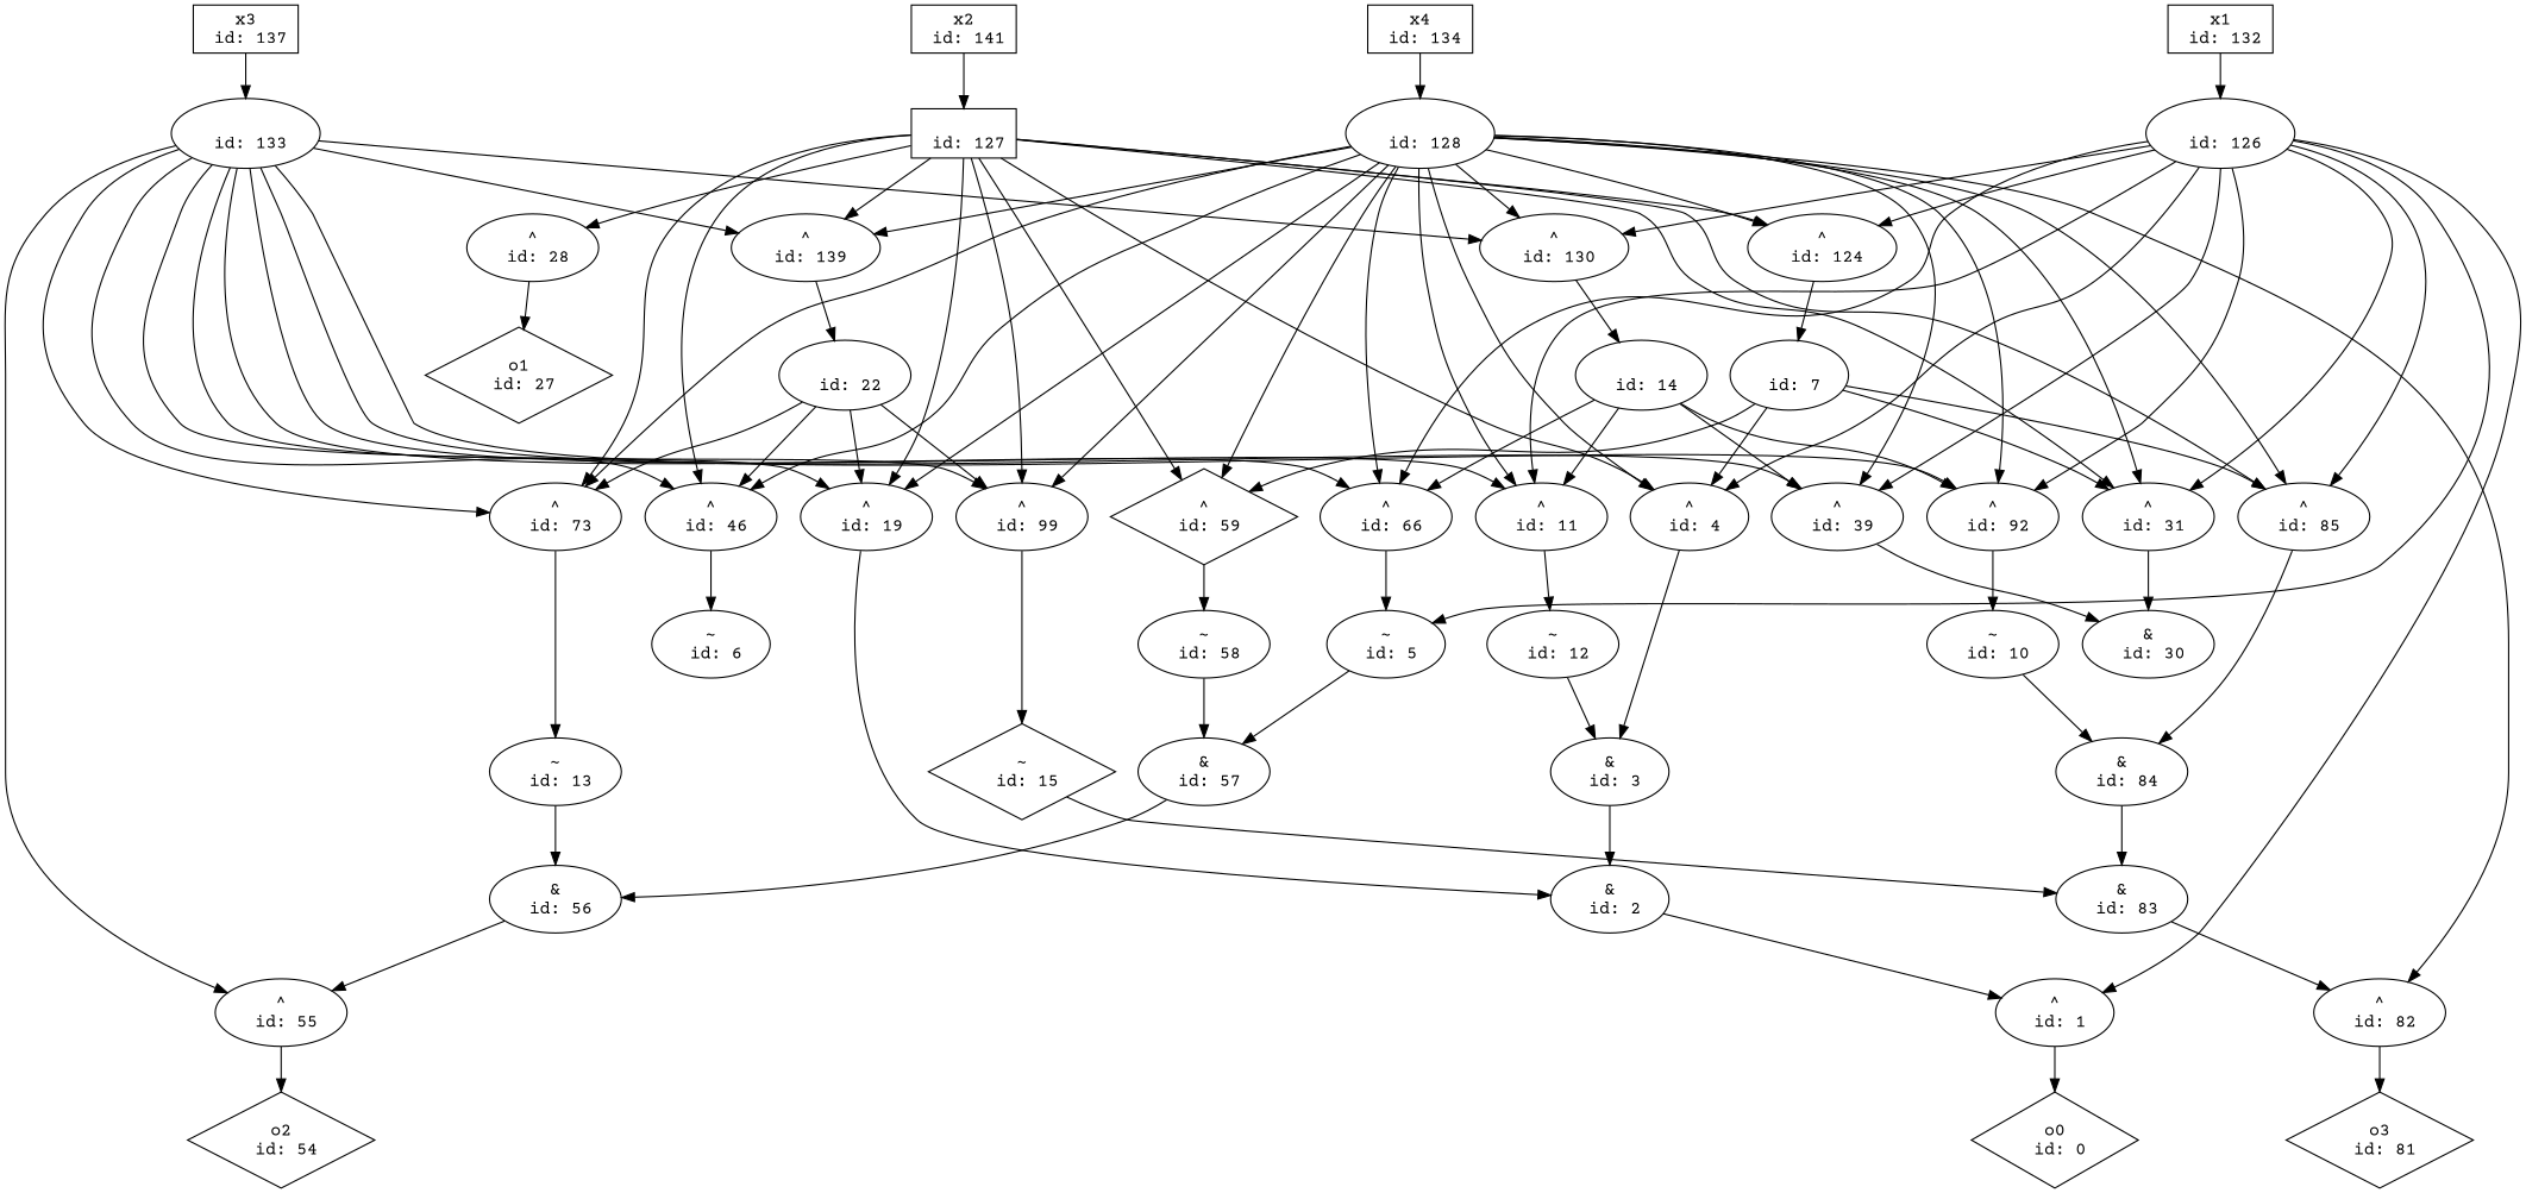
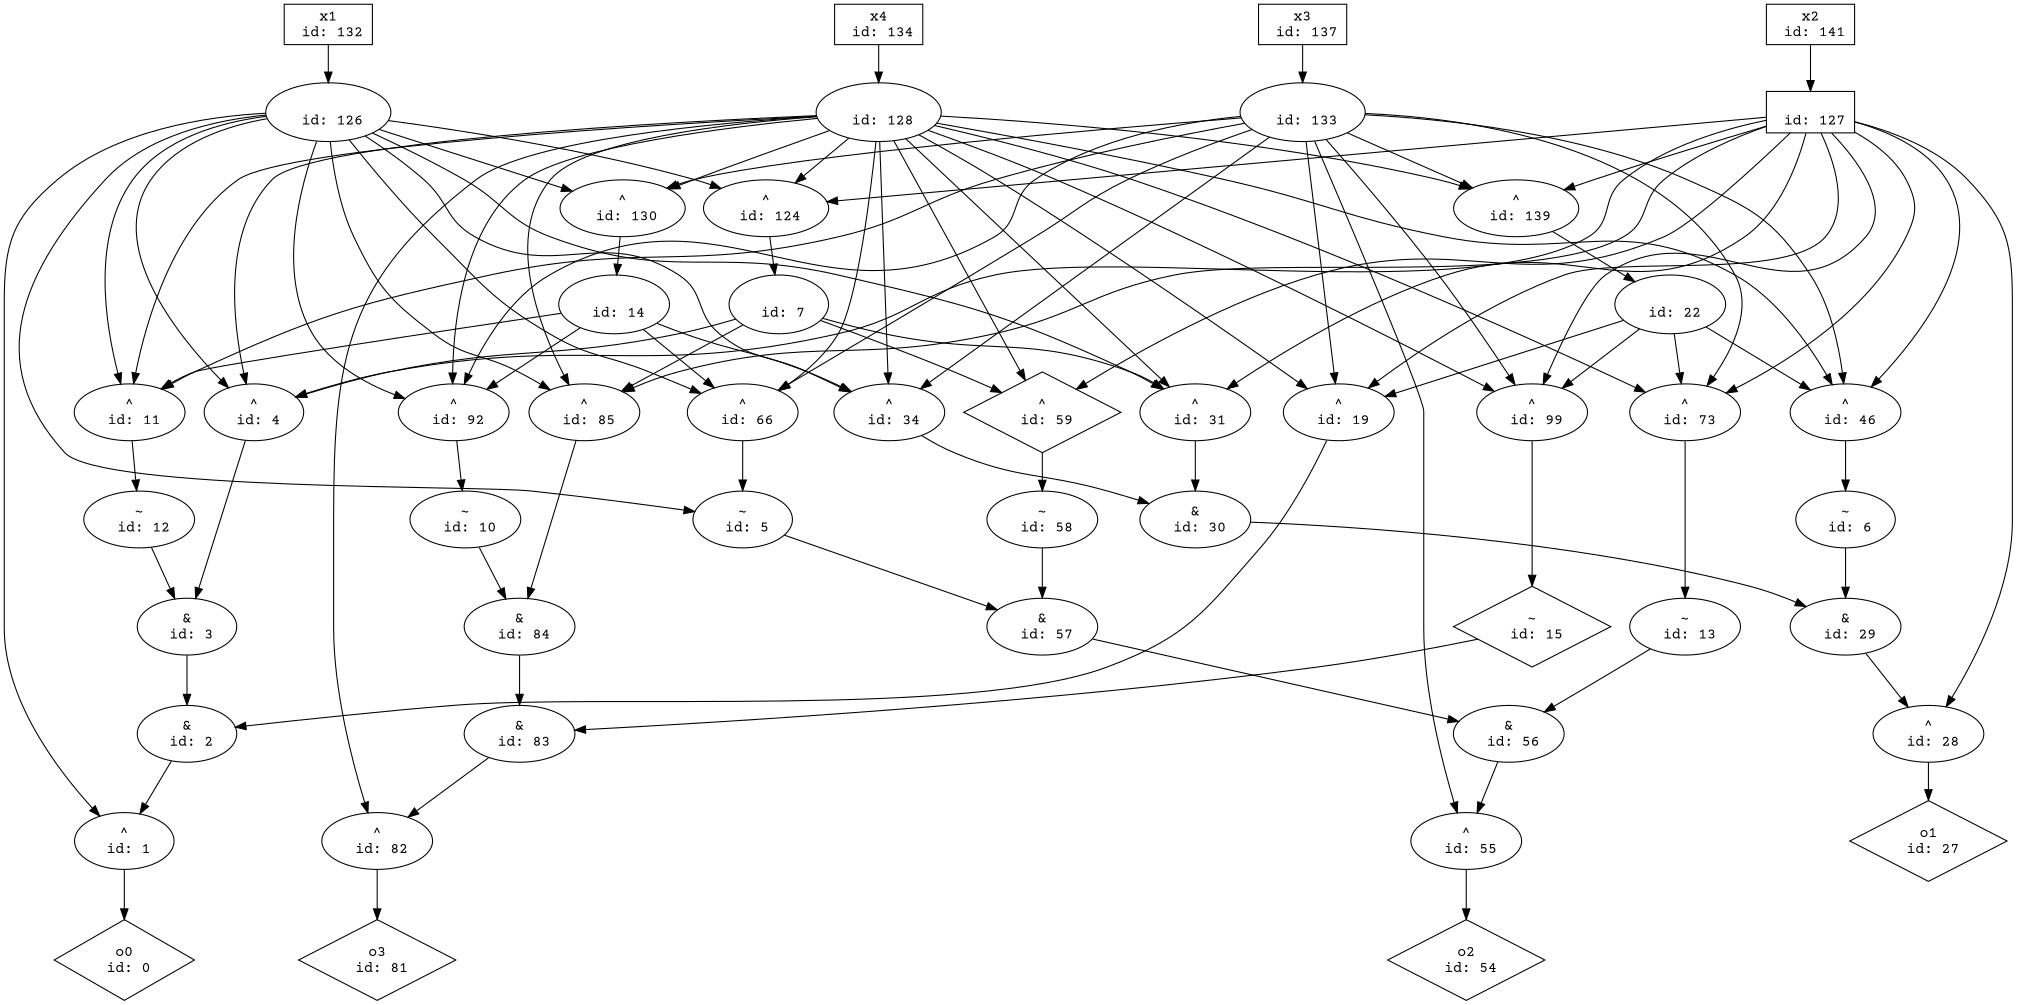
  digraph {
    fontname="Courier Prime"
    node [fontname="Courier Prime"]
    edge [fontname="Courier Prime"]
    n1 [label="o0\n id: 0" shape=diamond]
    n2 [label="^\n id: 1"]
    n3 [label="&\n id: 2"]
    n4 [label="&\n id: 3"]
    n5 [label="^\n id: 4"]
    n6 [label="\n id: 7"]
    n7 [label="^\n id: 31"]
    n8 [label="^\n id: 59" shape=diamond]
    n9 [label="^\n id: 85"]
    n10 [label="&\n id: 30"]
    n11 [label="~\n id: 58"]
    n12 [label="&\n id: 84"]
    n13 [label="^\n id: 11"]
    n14 [label="~\n id: 12"]
    n15 [label="\n id: 14"]
-   n16 [label="^\n id: 39"]
+   n16 [label="^\n id: 34"]
    n17 [label="^\n id: 66"]
    n18 [label="^\n id: 92"]
    n19 [label="~\n id: 5"]
    n20 [label="~\n id: 10"]
    n21 [label="^\n id: 19"]
    n22 [label="\n id: 22"]
    n23 [label="^\n id: 46"]
    n24 [label="^\n id: 73"]
    n25 [label="^\n id: 99"]
    n26 [label="~\n id: 6"]
    n27 [label="~\n id: 13"]
    n28 [label="~\n id: 15" shape=diamond]
    n29 [label="o1\n id: 27" shape=diamond]
    n30 [label="^\n id: 28"]
+   n31 [label="&\n id: 29"]
    n32 [label="o2\n id: 54" shape=diamond]
    n33 [label="^\n id: 55"]
    n34 [label="&\n id: 56"]
    n35 [label="&\n id: 57"]
    n36 [label="o3\n id: 81" shape=diamond]
    n37 [label="^\n id: 82"]
    n38 [label="&\n id: 83"]
    n39 [label="^\n id: 124"]
    n40 [label="\n id: 126"]
    n41 [label="^\n id: 130"]
    n42 [label="\n id: 127" shape=box]
    n43 [label="^\n id: 139"]
    n44 [label="\n id: 128"]
    n45 [label="\n id: 133"]
    n46 [label="x1\n id: 132" shape=box]
    n47 [label="x2\n id: 141" shape=box]
    n48 [label="x4\n id: 134" shape=box]
    n49 [label="x3\n id: 137" shape=box]
    n2 -> n1
    n3 -> n2
    n4 -> n3
    n5 -> n4
    n6 -> n5
    n6 -> n7
    n6 -> n8
    n6 -> n9
    n7 -> n10
    n8 -> n11
    n9 -> n12
+   n10 -> n31
    n11 -> n35
    n12 -> n38
    n13 -> n14
    n14 -> n4
    n15 -> n13
    n15 -> n16
    n15 -> n17
    n15 -> n18
    n16 -> n10
    n17 -> n19
    n18 -> n20
    n19 -> n35
    n20 -> n12
    n21 -> n3
    n22 -> n21
    n22 -> n23
    n22 -> n24
    n22 -> n25
    n23 -> n26
    n24 -> n27
    n25 -> n28
+   n26 -> n31
    n27 -> n34
    n28 -> n38
    n30 -> n29
+   n31 -> n30
    n33 -> n32
    n34 -> n33
    n35 -> n34
    n37 -> n36
    n38 -> n37
    n39 -> n6
    n40 -> n2
    n40 -> n5
    n40 -> n7
    n40 -> n9
    n40 -> n13
    n40 -> n16
    n40 -> n17
    n40 -> n18
    n40 -> n19
    n40 -> n39
    n40 -> n41
    n41 -> n15
    n42 -> n5
    n42 -> n7
    n42 -> n8
    n42 -> n9
    n42 -> n21
    n42 -> n23
    n42 -> n24
    n42 -> n25
    n42 -> n30
    n42 -> n39
    n42 -> n43
    n43 -> n22
    n44 -> n5
    n44 -> n7
    n44 -> n8
    n44 -> n9
    n44 -> n13
    n44 -> n16
    n44 -> n17
    n44 -> n18
    n44 -> n21
    n44 -> n23
    n44 -> n24
    n44 -> n25
    n44 -> n37
    n44 -> n39
    n44 -> n41
    n44 -> n43
    n45 -> n13
    n45 -> n16
    n45 -> n17
    n45 -> n18
    n45 -> n21
    n45 -> n23
    n45 -> n24
    n45 -> n25
    n45 -> n33
    n45 -> n41
    n45 -> n43
    n46 -> n40
    n47 -> n42
    n48 -> n44
    n49 -> n45
  }
